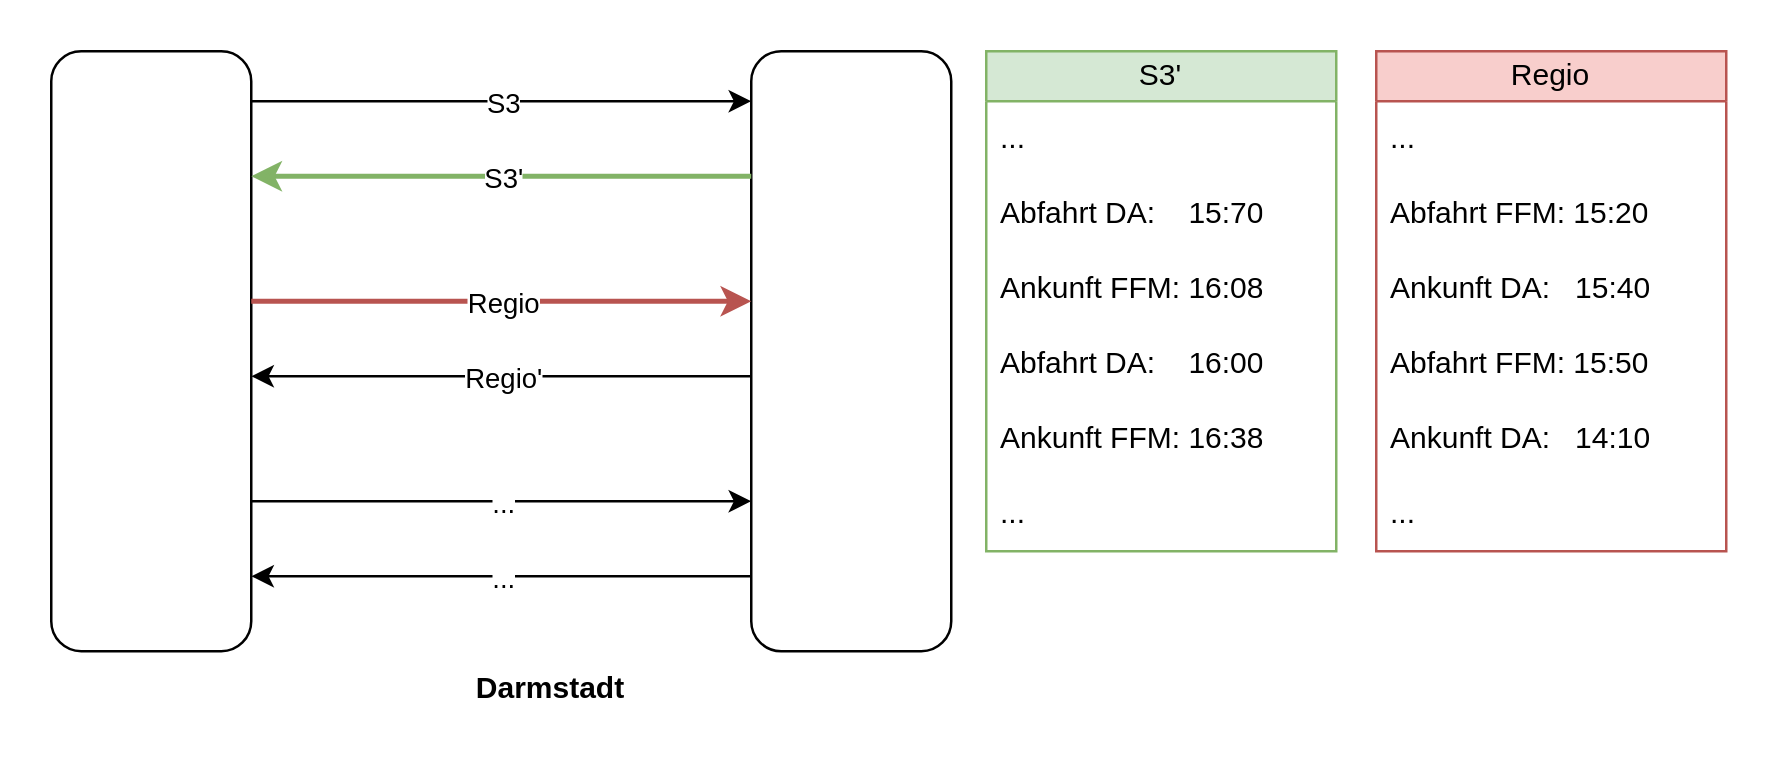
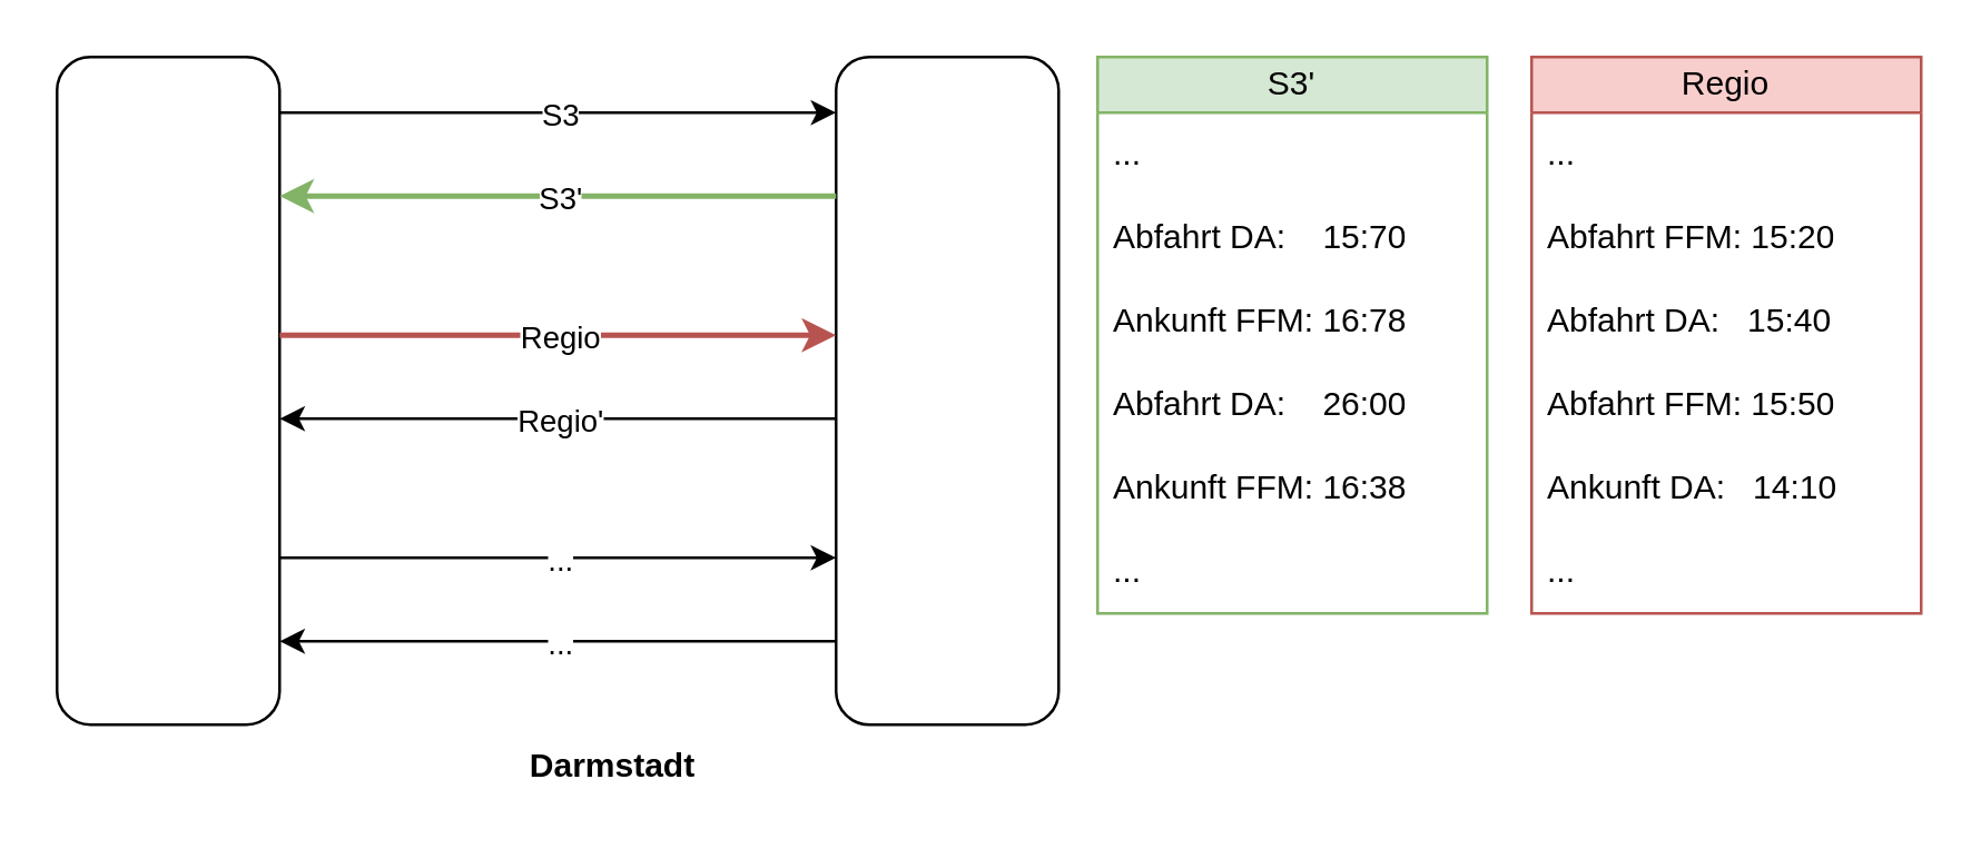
  <mxCell id="0" />
  <mxCell id="1" parent="0" />
  <mxCell id="2" value="" style="rounded=1;whiteSpace=wrap;html=1;movable=0;resizable=0;rotatable=0;deletable=0;editable=0;locked=1;connectable=0;" vertex="1" parent="1"><mxGeometry x="20" y="20" width="80" height="240" as="geometry" /></mxCell>
  <mxCell id="3" value="" style="rounded=1;whiteSpace=wrap;html=1;movable=0;resizable=0;rotatable=0;deletable=0;editable=0;locked=1;connectable=0;" vertex="1" parent="1"><mxGeometry x="300" y="20" width="80" height="240" as="geometry" /></mxCell>
  <mxCell id="4" value="" style="endArrow=classic;html=1;rounded=0;fillColor=#d5e8d4;strokeColor=#82b366;strokeWidth=2;" edge="1" parent="1"><mxGeometry width="50" height="50" relative="1" as="geometry"><mxPoint x="300" y="70" as="sourcePoint" /><mxPoint x="100" y="70" as="targetPoint" /></mxGeometry></mxCell>
  <mxCell id="5" value="S3'" style="edgeLabel;html=1;align=center;verticalAlign=middle;resizable=0;points=[];" vertex="1" connectable="0" parent="4"><mxGeometry x="-0.004" relative="1" as="geometry"><mxPoint as="offset" /></mxGeometry></mxCell>
  <mxCell id="6" value="" style="endArrow=classic;html=1;rounded=0;" edge="1" parent="1"><mxGeometry width="50" height="50" relative="1" as="geometry"><mxPoint x="100" y="40" as="sourcePoint" /><mxPoint x="300" y="40" as="targetPoint" /></mxGeometry></mxCell>
  <mxCell id="7" value="S3" style="edgeLabel;html=1;align=center;verticalAlign=middle;resizable=0;points=[];" vertex="1" connectable="0" parent="6"><mxGeometry x="-0.004" relative="1" as="geometry"><mxPoint as="offset" /></mxGeometry></mxCell>
  <mxCell id="8" value="" style="endArrow=classic;html=1;rounded=0;" edge="1" parent="1"><mxGeometry width="50" height="50" relative="1" as="geometry"><mxPoint x="300" y="150" as="sourcePoint" /><mxPoint x="100" y="150" as="targetPoint" /></mxGeometry></mxCell>
  <mxCell id="9" value="Regio'" style="edgeLabel;html=1;align=center;verticalAlign=middle;resizable=0;points=[];" vertex="1" connectable="0" parent="8"><mxGeometry x="-0.004" relative="1" as="geometry"><mxPoint as="offset" /></mxGeometry></mxCell>
  <mxCell id="10" value="" style="endArrow=classic;html=1;rounded=0;fillColor=#f8cecc;strokeColor=#b85450;strokeWidth=2;" edge="1" parent="1"><mxGeometry width="50" height="50" relative="1" as="geometry"><mxPoint x="100" y="120" as="sourcePoint" /><mxPoint x="300" y="120" as="targetPoint" /></mxGeometry></mxCell>
  <mxCell id="11" value="Regio" style="edgeLabel;html=1;align=center;verticalAlign=middle;resizable=0;points=[];" vertex="1" connectable="0" parent="10"><mxGeometry x="-0.004" relative="1" as="geometry"><mxPoint as="offset" /></mxGeometry></mxCell>
  <mxCell id="12" value="S3'" style="swimlane;fontStyle=0;childLayout=stackLayout;horizontal=1;startSize=20;horizontalStack=0;resizeParent=1;resizeParentMax=0;resizeLast=0;collapsible=1;marginBottom=0;whiteSpace=wrap;html=1;fillColor=#d5e8d4;strokeColor=#82b366;" vertex="1" parent="1"><mxGeometry x="394" y="20" width="140" height="200" as="geometry" /></mxCell>
  <mxCell id="13" value="..." style="text;strokeColor=none;fillColor=none;align=left;verticalAlign=middle;spacingLeft=4;spacingRight=4;overflow=hidden;points=[[0,0.5],[1,0.5]];portConstraint=eastwest;rotatable=0;whiteSpace=wrap;html=1;" vertex="1" parent="12"><mxGeometry y="20" width="140" height="30" as="geometry" /></mxCell>
  <mxCell id="14" value="Abfahrt DA:&amp;nbsp; &amp;nbsp; 15:70" style="text;strokeColor=none;fillColor=none;align=left;verticalAlign=middle;spacingLeft=4;spacingRight=4;overflow=hidden;points=[[0,0.5],[1,0.5]];portConstraint=eastwest;rotatable=0;whiteSpace=wrap;html=1;" vertex="1" parent="12"><mxGeometry y="50" width="140" height="30" as="geometry" /></mxCell>
- <mxCell id="15" value="Ankunft FFM: 16:08" style="text;strokeColor=none;fillColor=none;align=left;verticalAlign=middle;spacingLeft=4;spacingRight=4;overflow=hidden;points=[[0,0.5],[1,0.5]];portConstraint=eastwest;rotatable=0;whiteSpace=wrap;html=1;" vertex="1" parent="12"><mxGeometry y="80" width="140" height="30" as="geometry" /></mxCell>
- <mxCell id="16" value="Abfahrt DA:&amp;nbsp; &amp;nbsp; 16:00" style="text;strokeColor=none;fillColor=none;align=left;verticalAlign=middle;spacingLeft=4;spacingRight=4;overflow=hidden;points=[[0,0.5],[1,0.5]];portConstraint=eastwest;rotatable=0;whiteSpace=wrap;html=1;" vertex="1" parent="12"><mxGeometry y="110" width="140" height="30" as="geometry" /></mxCell>
+ <mxCell id="15" value="Ankunft FFM: 16:78" style="text;strokeColor=none;fillColor=none;align=left;verticalAlign=middle;spacingLeft=4;spacingRight=4;overflow=hidden;points=[[0,0.5],[1,0.5]];portConstraint=eastwest;rotatable=0;whiteSpace=wrap;html=1;" vertex="1" parent="12"><mxGeometry y="80" width="140" height="30" as="geometry" /></mxCell>
+ <mxCell id="16" value="Abfahrt DA:&amp;nbsp; &amp;nbsp; 26:00" style="text;strokeColor=none;fillColor=none;align=left;verticalAlign=middle;spacingLeft=4;spacingRight=4;overflow=hidden;points=[[0,0.5],[1,0.5]];portConstraint=eastwest;rotatable=0;whiteSpace=wrap;html=1;" vertex="1" parent="12"><mxGeometry y="110" width="140" height="30" as="geometry" /></mxCell>
  <mxCell id="17" value="Ankunft FFM: 16:38" style="text;strokeColor=none;fillColor=none;align=left;verticalAlign=middle;spacingLeft=4;spacingRight=4;overflow=hidden;points=[[0,0.5],[1,0.5]];portConstraint=eastwest;rotatable=0;whiteSpace=wrap;html=1;" vertex="1" parent="12"><mxGeometry y="140" width="140" height="30" as="geometry" /></mxCell>
  <mxCell id="18" value="..." style="text;strokeColor=none;fillColor=none;align=left;verticalAlign=middle;spacingLeft=4;spacingRight=4;overflow=hidden;points=[[0,0.5],[1,0.5]];portConstraint=eastwest;rotatable=0;whiteSpace=wrap;html=1;" vertex="1" parent="12"><mxGeometry y="170" width="140" height="30" as="geometry" /></mxCell>
  <mxCell id="19" value="Darmstadt" style="text;html=1;strokeColor=none;fillColor=none;align=center;verticalAlign=middle;whiteSpace=wrap;rounded=0;fontStyle=1" vertex="1" parent="1"><mxGeometry x="150" y="260" width="140" height="30" as="geometry" /></mxCell>
  <mxCell id="20" value="" style="endArrow=classic;html=1;rounded=0;" edge="1" parent="1"><mxGeometry width="50" height="50" relative="1" as="geometry"><mxPoint x="300" y="230" as="sourcePoint" /><mxPoint x="100" y="230" as="targetPoint" /></mxGeometry></mxCell>
  <mxCell id="21" value="..." style="edgeLabel;html=1;align=center;verticalAlign=middle;resizable=0;points=[];" vertex="1" connectable="0" parent="20"><mxGeometry x="-0.004" relative="1" as="geometry"><mxPoint as="offset" /></mxGeometry></mxCell>
  <mxCell id="22" value="" style="endArrow=classic;html=1;rounded=0;" edge="1" parent="1"><mxGeometry width="50" height="50" relative="1" as="geometry"><mxPoint x="100" y="200" as="sourcePoint" /><mxPoint x="300" y="200" as="targetPoint" /></mxGeometry></mxCell>
  <mxCell id="23" value="..." style="edgeLabel;html=1;align=center;verticalAlign=middle;resizable=0;points=[];" vertex="1" connectable="0" parent="22"><mxGeometry x="-0.004" relative="1" as="geometry"><mxPoint as="offset" /></mxGeometry></mxCell>
  <mxCell id="24" value="Regio" style="swimlane;fontStyle=0;childLayout=stackLayout;horizontal=1;startSize=20;horizontalStack=0;resizeParent=1;resizeParentMax=0;resizeLast=0;collapsible=1;marginBottom=0;whiteSpace=wrap;html=1;fillColor=#f8cecc;strokeColor=#b85450;" vertex="1" parent="1"><mxGeometry x="550" y="20" width="140" height="200" as="geometry" /></mxCell>
  <mxCell id="25" value="..." style="text;strokeColor=none;fillColor=none;align=left;verticalAlign=middle;spacingLeft=4;spacingRight=4;overflow=hidden;points=[[0,0.5],[1,0.5]];portConstraint=eastwest;rotatable=0;whiteSpace=wrap;html=1;" vertex="1" parent="24"><mxGeometry y="20" width="140" height="30" as="geometry" /></mxCell>
  <mxCell id="26" value="Abfahrt FFM: 15:20" style="text;strokeColor=none;fillColor=none;align=left;verticalAlign=middle;spacingLeft=4;spacingRight=4;overflow=hidden;points=[[0,0.5],[1,0.5]];portConstraint=eastwest;rotatable=0;whiteSpace=wrap;html=1;" vertex="1" parent="24"><mxGeometry y="50" width="140" height="30" as="geometry" /></mxCell>
- <mxCell id="27" value="Ankunft DA:&amp;nbsp; &amp;nbsp;15:40" style="text;strokeColor=none;fillColor=none;align=left;verticalAlign=middle;spacingLeft=4;spacingRight=4;overflow=hidden;points=[[0,0.5],[1,0.5]];portConstraint=eastwest;rotatable=0;whiteSpace=wrap;html=1;" vertex="1" parent="24"><mxGeometry y="80" width="140" height="30" as="geometry" /></mxCell>
+ <mxCell id="27" value="Abfahrt DA:&amp;nbsp; &amp;nbsp;15:40" style="text;strokeColor=none;fillColor=none;align=left;verticalAlign=middle;spacingLeft=4;spacingRight=4;overflow=hidden;points=[[0,0.5],[1,0.5]];portConstraint=eastwest;rotatable=0;whiteSpace=wrap;html=1;" vertex="1" parent="24"><mxGeometry y="80" width="140" height="30" as="geometry" /></mxCell>
  <mxCell id="28" value="Abfahrt&amp;nbsp;FFM: 15:50" style="text;strokeColor=none;fillColor=none;align=left;verticalAlign=middle;spacingLeft=4;spacingRight=4;overflow=hidden;points=[[0,0.5],[1,0.5]];portConstraint=eastwest;rotatable=0;whiteSpace=wrap;html=1;" vertex="1" parent="24"><mxGeometry y="110" width="140" height="30" as="geometry" /></mxCell>
  <mxCell id="29" value="Ankunft DA:&amp;nbsp; &amp;nbsp;14:10" style="text;strokeColor=none;fillColor=none;align=left;verticalAlign=middle;spacingLeft=4;spacingRight=4;overflow=hidden;points=[[0,0.5],[1,0.5]];portConstraint=eastwest;rotatable=0;whiteSpace=wrap;html=1;" vertex="1" parent="24"><mxGeometry y="140" width="140" height="30" as="geometry" /></mxCell>
  <mxCell id="30" value="..." style="text;strokeColor=none;fillColor=none;align=left;verticalAlign=middle;spacingLeft=4;spacingRight=4;overflow=hidden;points=[[0,0.5],[1,0.5]];portConstraint=eastwest;rotatable=0;whiteSpace=wrap;html=1;" vertex="1" parent="24"><mxGeometry y="170" width="140" height="30" as="geometry" /></mxCell>
